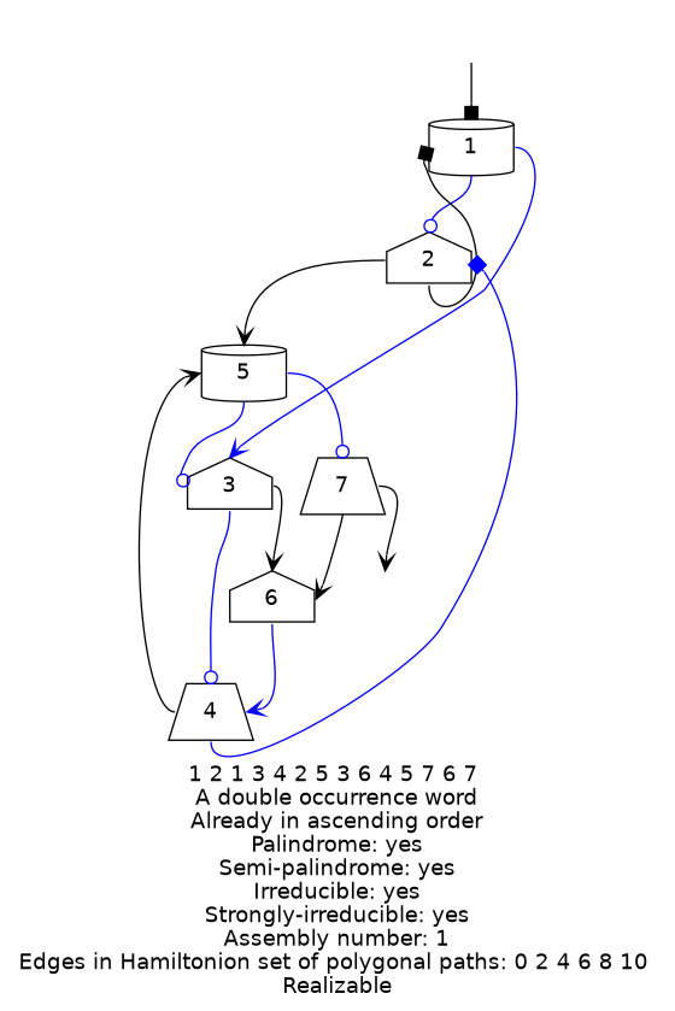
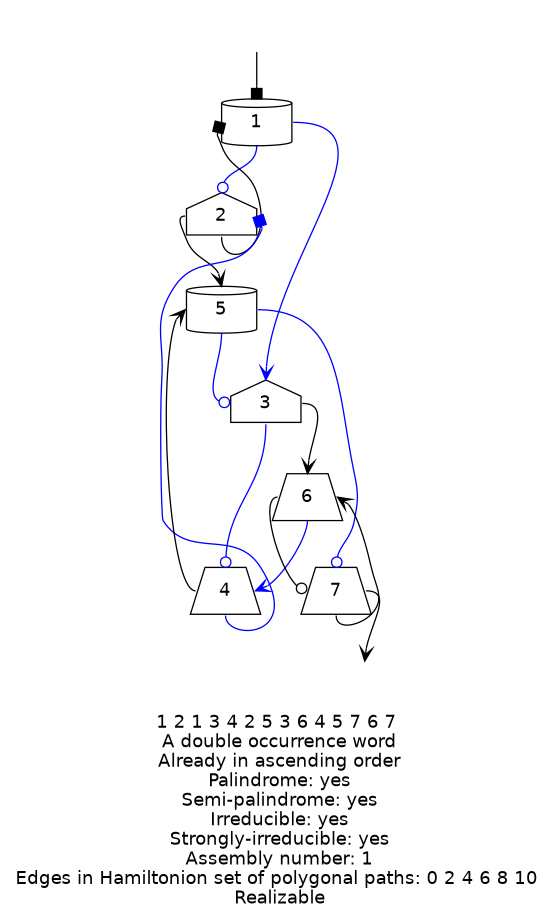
  digraph {
    fontname=Helvetica
    label="1 2 1 3 4 2 5 3 6 4 5 7 6 7 \nA double occurrence word\nAlready in ascending order\nPalindrome: yes\nSemi-palindrome: yes\nIrreducible: yes\nStrongly-irreducible: yes\nAssembly number: 1\nEdges in Hamiltonion set of polygonal paths: 0 2 4 6 8 10 \nRealizable\n"
    node [fontname=Helvetica shape=trapezium]
    edge [arrowhead=vee headport=n tailport=s]
    a [shape=diamond style=invis]
    1 [shape=cylinder]
    2 [shape=house]
    3 [shape=house]
    b [shape=diamond style=invis]
    5 [shape=cylinder]
    4
-   6 [shape=house]
+   6
    7
    a -> 1 [arrowhead=box]
    1 -> 2 [arrowhead=odot color=blue]
    1 -> 3 [color=blue tailport=e]
    2 -> 1 [arrowhead=box headport=w]
    2 -> 5 [tailport=w]
    3 -> 4 [arrowhead=odot color=blue]
    3 -> 6 [tailport=e]
    5 -> 3 [arrowhead=odot color=blue headport=w]
    5 -> 7 [arrowhead=odot color=blue tailport=e]
    4 -> 2 [arrowhead=box color=blue headport=e]
    4 -> 5 [headport=w tailport=w]
    6 -> 4 [color=blue headport=e]
+   6 -> 7 [arrowhead=odot headport=w tailport=w]
    7 -> b [tailport=e]
    7 -> 6 [headport=e]
  }
